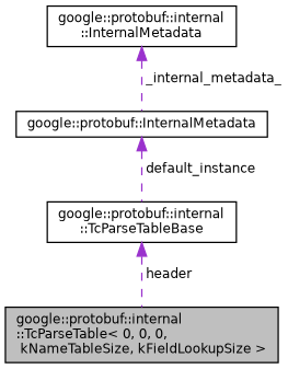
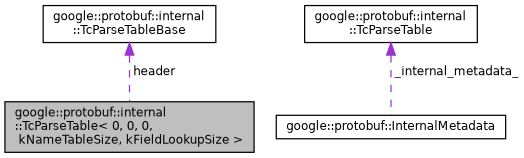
  digraph {
    node [color=black fillcolor=white fontname=Helvetica fontsize=10 shape=record style=filled]
    edge [color=darkorchid3 dir=back fontname=Helvetica fontsize=10 labelfontname=Helvetica labelfontsize=10 style=dashed]
    n1 [fillcolor=grey75 fontcolor=black height=0.2 label="google::protobuf::internal\l::TcParseTable\< 0, 0, 0,\l kNameTableSize, kFieldLookupSize \>" width=0.4]
    n2 [height=0.2 label="google::protobuf::internal\l::TcParseTableBase" width=0.4]
    n3 [height=0.2 label="google::protobuf::InternalMetadata" width=0.4]
-   n4 [height=0.2 label="google::protobuf::internal\l::InternalMetadata" width=0.4]
+   n4 [height=0.2 label="google::protobuf::internal\l::TcParseTable" width=0.4]
    n2 -> n1 [label=" header"]
-   n3 -> n2 [label=" default_instance"]
    n4 -> n3 [label=" _internal_metadata_"]
  }
